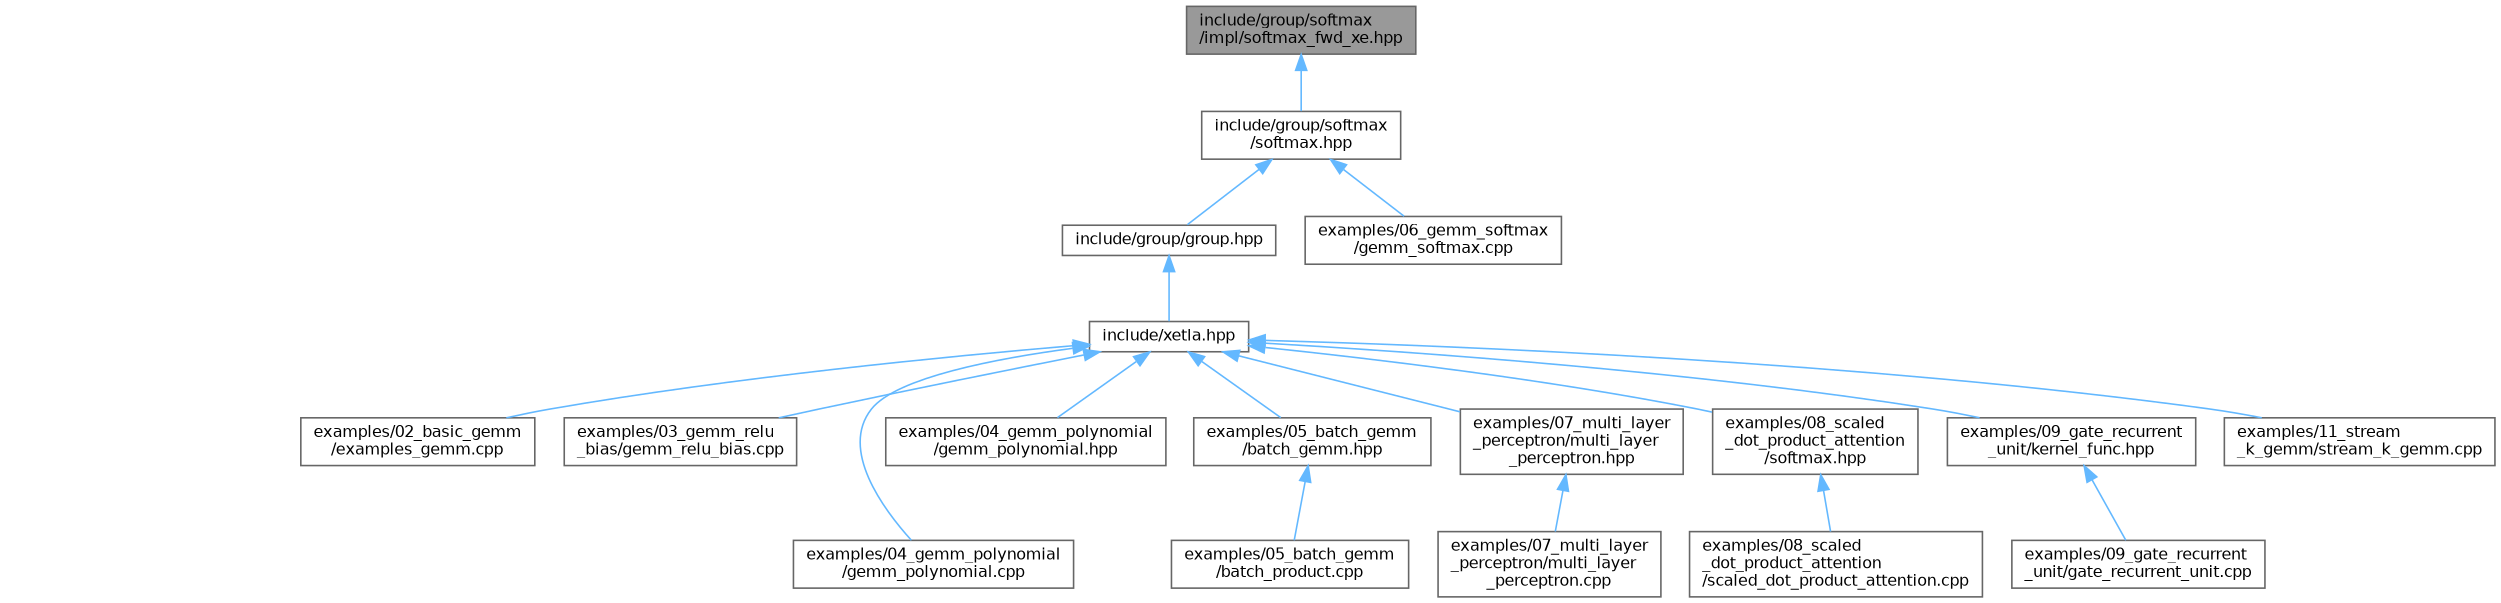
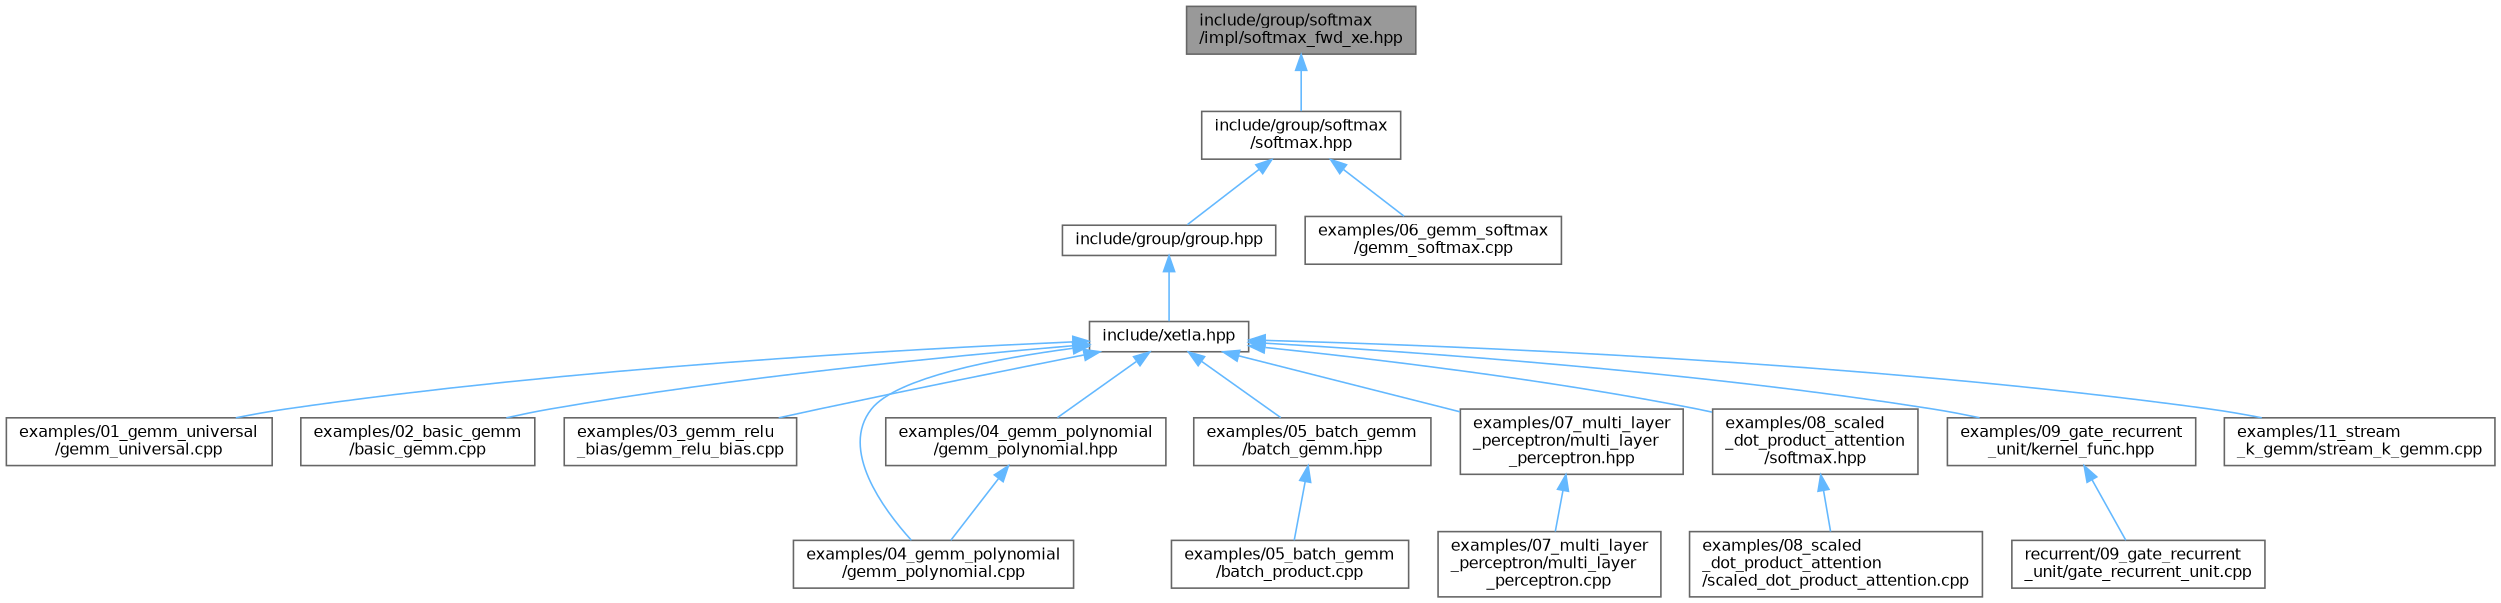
  digraph {
    node [color=grey40 fillcolor=white fontname=Helvetica fontsize=10 shape=box style=filled]
    edge [color=steelblue1 dir=back fontname=Helvetica fontsize=10 labelfontname=Helvetica labelfontsize=10 style=solid]
    n1 [color=gray40 fillcolor=grey60 fontcolor=black height=0.2 label="include/group/softmax\l/impl/softmax_fwd_xe.hpp" width=0.4]
    n2 [height=0.2 label="include/group/softmax\l/softmax.hpp" width=0.4]
    n3 [height=0.2 label="include/group/group.hpp" width=0.4]
    n4 [height=0.2 label="examples/06_gemm_softmax\l/gemm_softmax.cpp" width=0.4]
    n5 [height=0.2 label="include/xetla.hpp" width=0.4]
-   n7 [height=0.2 label="examples/02_basic_gemm\l/examples_gemm.cpp" width=0.4]
+   n6 [height=0.2 label="examples/01_gemm_universal\l/gemm_universal.cpp" width=0.4]
+   n7 [height=0.2 label="examples/02_basic_gemm\l/basic_gemm.cpp" width=0.4]
    n8 [height=0.2 label="examples/03_gemm_relu\l_bias/gemm_relu_bias.cpp" width=0.4]
    n9 [height=0.2 label="examples/04_gemm_polynomial\l/gemm_polynomial.cpp" width=0.4]
    n10 [height=0.2 label="examples/04_gemm_polynomial\l/gemm_polynomial.hpp" width=0.4]
    n11 [height=0.2 label="examples/05_batch_gemm\l/batch_gemm.hpp" width=0.4]
    n12 [height=0.2 label="examples/07_multi_layer\l_perceptron/multi_layer\l_perceptron.hpp" width=0.4]
    n13 [height=0.2 label="examples/08_scaled\l_dot_product_attention\l/softmax.hpp" width=0.4]
    n14 [height=0.2 label="examples/09_gate_recurrent\l_unit/kernel_func.hpp" width=0.4]
    n15 [height=0.2 label="examples/11_stream\l_k_gemm/stream_k_gemm.cpp" width=0.4]
    n16 [height=0.2 label="examples/05_batch_gemm\l/batch_product.cpp" width=0.4]
    n17 [height=0.2 label="examples/07_multi_layer\l_perceptron/multi_layer\l_perceptron.cpp" width=0.4]
    n18 [height=0.2 label="examples/08_scaled\l_dot_product_attention\l/scaled_dot_product_attention.cpp" width=0.4]
-   n19 [height=0.2 label="examples/09_gate_recurrent\l_unit/gate_recurrent_unit.cpp" width=0.4]
+   n19 [height=0.2 label="recurrent/09_gate_recurrent\l_unit/gate_recurrent_unit.cpp" width=0.4]
    n1 -> n2
    n2 -> n3
    n2 -> n4
    n3 -> n5
+   n5 -> n6
    n5 -> n7
    n5 -> n8
    n5 -> n9
    n5 -> n10
    n5 -> n11
    n5 -> n12
    n5 -> n13
    n5 -> n14
    n5 -> n15
+   n10 -> n9
    n11 -> n16
    n12 -> n17
    n13 -> n18
    n14 -> n19
  }
